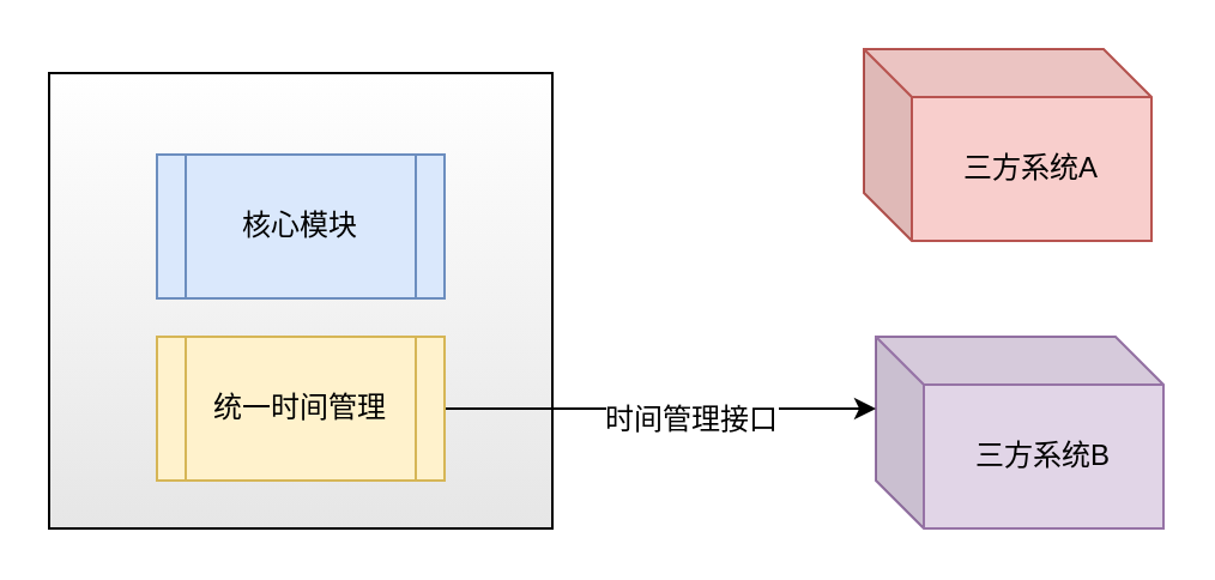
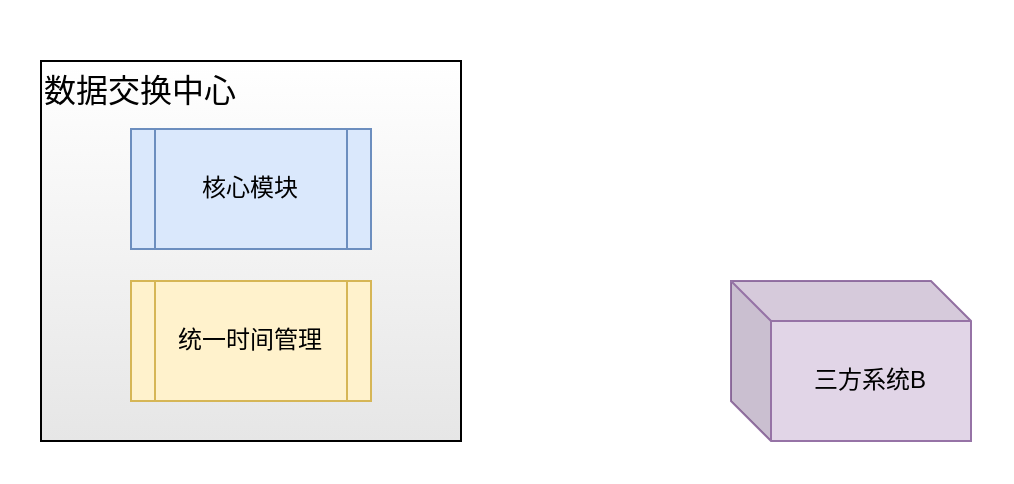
  <mxCell id="0" />
  <mxCell id="1" parent="0" />
- <mxCell id="2" value="三方系统A" style="shape=cube;whiteSpace=wrap;html=1;boundedLbl=1;backgroundOutline=1;darkOpacity=0.05;darkOpacity2=0.1;fillColor=#f8cecc;strokeColor=#b85450;" vertex="1" parent="1"><mxGeometry x="360" y="20" width="120" height="80" as="geometry" /></mxCell>
  <mxCell id="3" value="&lt;span style=&quot;&quot;&gt;三方系统B&lt;/span&gt;" style="shape=cube;whiteSpace=wrap;html=1;boundedLbl=1;backgroundOutline=1;darkOpacity=0.05;darkOpacity2=0.1;fillColor=#e1d5e7;strokeColor=#9673a6;" vertex="1" parent="1"><mxGeometry x="365" y="140" width="120" height="80" as="geometry" /></mxCell>
  <mxCell id="4" value="" style="rounded=0;whiteSpace=wrap;html=1;fillColor=#E6E6E6;gradientColor=#ffffff;gradientDirection=north;" vertex="1" parent="1"><mxGeometry x="20" y="30" width="210" height="190" as="geometry" /></mxCell>
- <mxCell id="5" style="rounded=0;orthogonalLoop=1;jettySize=auto;html=1;entryX=0;entryY=0;entryDx=0;entryDy=30;entryPerimeter=0;fontSize=16;" edge="1" parent="1" source="7" target="3"><mxGeometry relative="1" as="geometry" /></mxCell>
- <mxCell id="6" value="时间管理接口" style="edgeLabel;html=1;align=center;verticalAlign=middle;resizable=0;points=[];fontSize=12;" vertex="1" connectable="0" parent="5"><mxGeometry x="0.136" y="-4" relative="1" as="geometry"><mxPoint as="offset" /></mxGeometry></mxCell>
  <mxCell id="7" value="统一时间管理" style="shape=process;whiteSpace=wrap;html=1;backgroundOutline=1;fillColor=#fff2cc;strokeColor=#d6b656;" vertex="1" parent="1"><mxGeometry x="65" y="140" width="120" height="60" as="geometry" /></mxCell>
  <mxCell id="8" value="核心模块" style="shape=process;whiteSpace=wrap;html=1;backgroundOutline=1;fillColor=#dae8fc;strokeColor=#6c8ebf;" vertex="1" parent="1"><mxGeometry x="65" y="64" width="120" height="60" as="geometry" /></mxCell>
+ <mxCell id="9" value="&lt;font style=&quot;font-size: 16px;&quot;&gt;数据交换中心&lt;/font&gt;" style="text;html=1;strokeColor=none;fillColor=none;align=center;verticalAlign=middle;whiteSpace=wrap;rounded=0;" vertex="1" parent="1"><mxGeometry x="20" y="30" width="100" height="30" as="geometry" /></mxCell>
